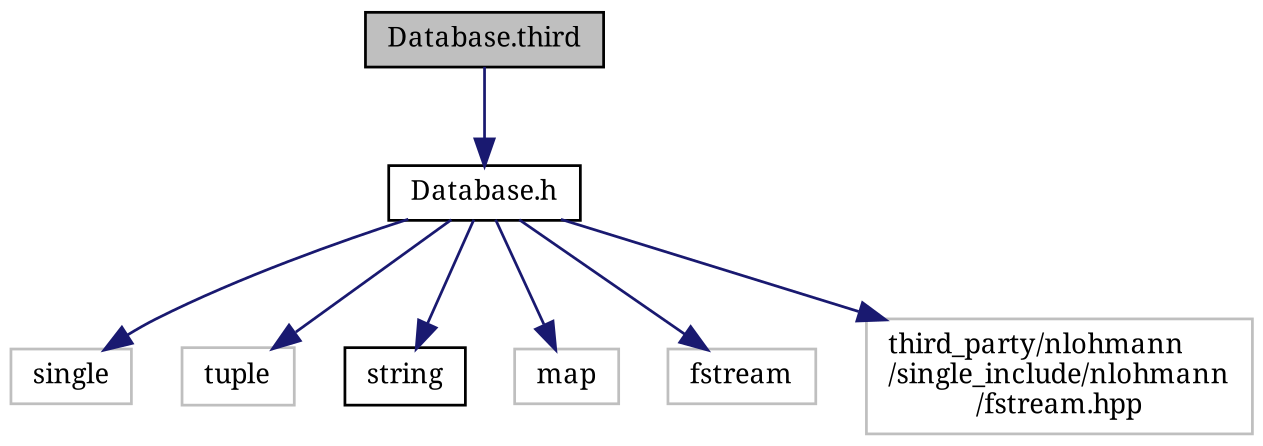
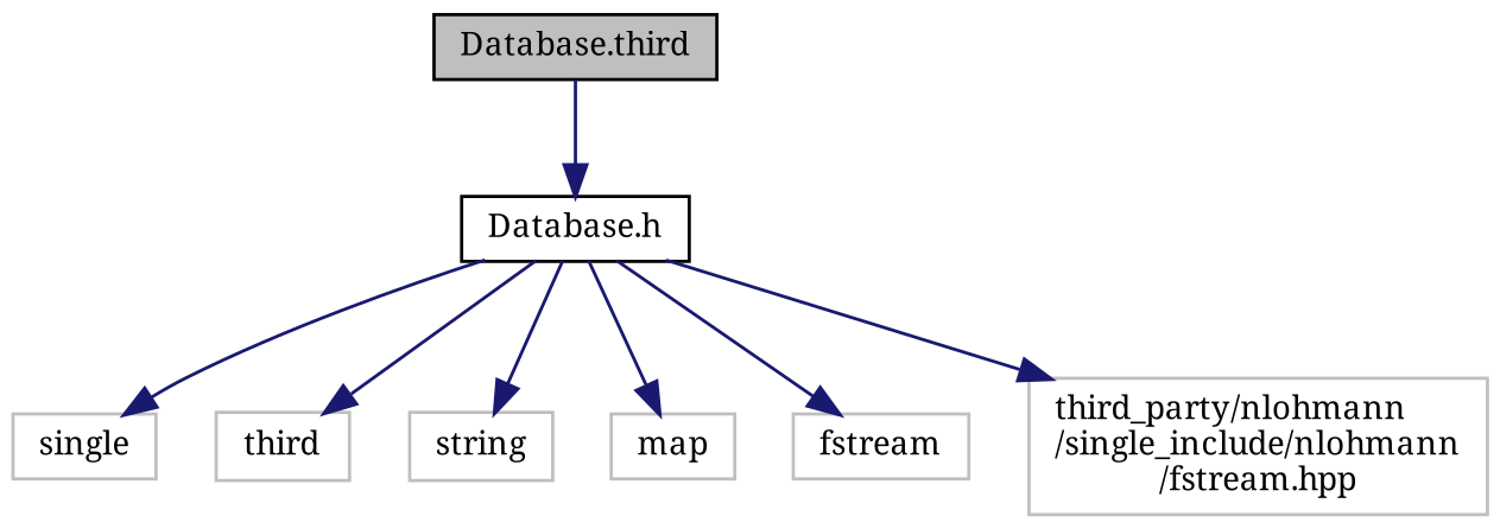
  digraph {
    fontname="Noto Serif"
    node [color=grey75 fillcolor=white fontname="Noto Serif" fontsize=10 shape=record style=filled]
    edge [color=midnightblue fontname="Noto Serif" fontsize=10 labelfontname=Helvetica labelfontsize=10 style=solid]
    n1 [color=black fillcolor=grey75 fontcolor=black height=0.2 label="Database.third" width=0.4]
    n2 [color=black height=0.2 label="Database.h" width=0.4]
    n3 [height=0.2 label=single width=0.4]
-   n4 [height=0.2 label=tuple width=0.4]
-   n5 [color=black height=0.2 label=string width=0.4]
+   n4 [height=0.2 label=third width=0.4]
+   n5 [height=0.2 label=string width=0.4]
    n6 [height=0.2 label=map width=0.4]
    n7 [height=0.2 label=fstream width=0.4]
    n8 [height=0.2 label="third_party/nlohmann\l/single_include/nlohmann\l/fstream.hpp" width=0.4]
    n1 -> n2
    n2 -> n3
    n2 -> n4
    n2 -> n5
    n2 -> n6
    n2 -> n7
    n2 -> n8
  }
